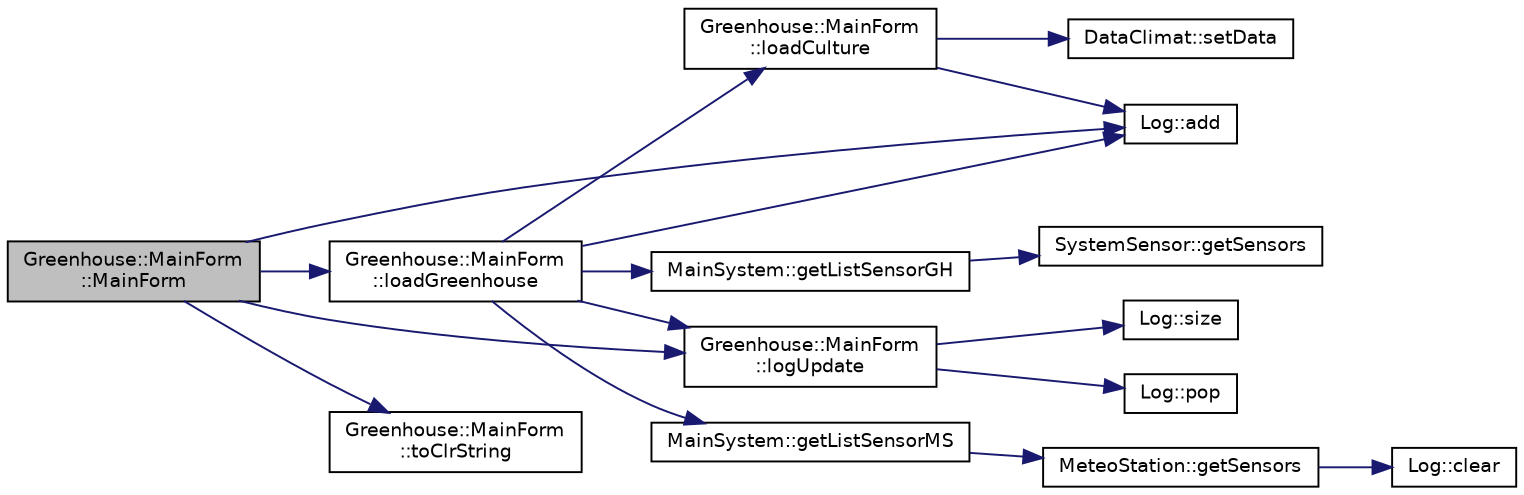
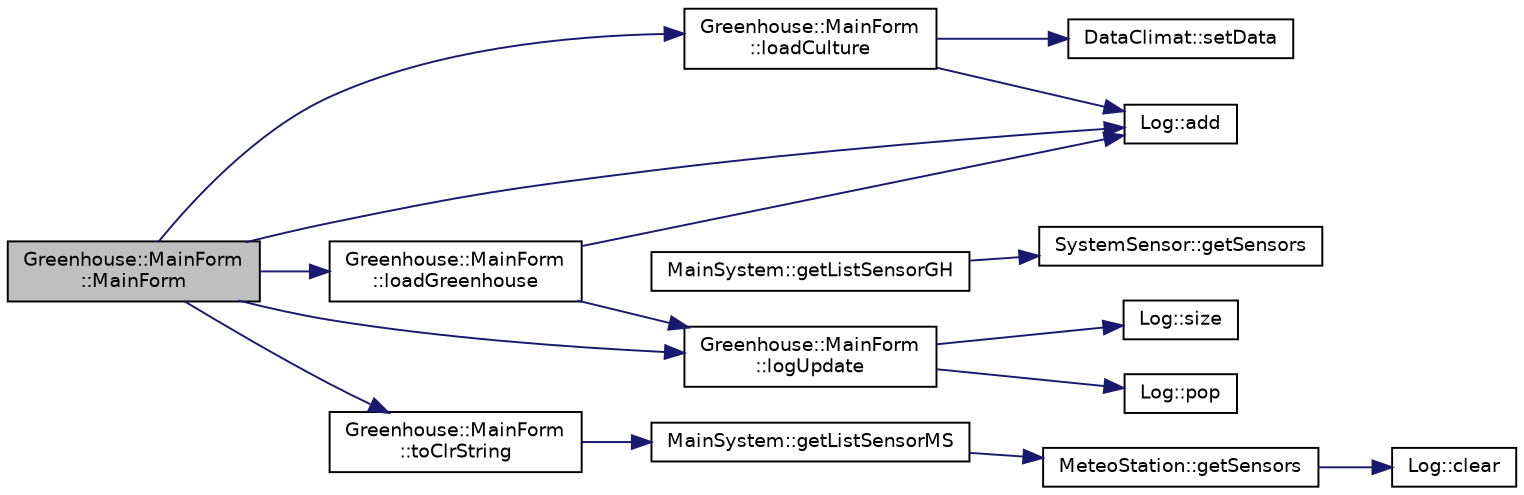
  digraph {
    rankdir=LR
    node [color=black fillcolor=white fontname=Helvetica fontsize=10 shape=record style=filled]
    edge [color=midnightblue fontname=Helvetica fontsize=10 labelfontname=Helvetica labelfontsize=10 style=solid]
    n1 [fillcolor=grey75 fontcolor=black height=0.2 label="Greenhouse::MainForm\l::MainForm" width=0.4]
    n2 [height=0.2 label="Log::add" width=0.4]
    n3 [height=0.2 label="Greenhouse::MainForm\l::loadCulture" width=0.4]
    n4 [height=0.2 label="Greenhouse::MainForm\l::loadGreenhouse" width=0.4]
    n5 [height=0.2 label="Greenhouse::MainForm\l::logUpdate" width=0.4]
    n6 [height=0.2 label="Greenhouse::MainForm\l::toClrString" width=0.4]
    n7 [height=0.2 label="DataClimat::setData" width=0.4]
    n8 [height=0.2 label="MainSystem::getListSensorGH" width=0.4]
    n9 [height=0.2 label="MainSystem::getListSensorMS" width=0.4]
    n10 [height=0.2 label="Log::pop" width=0.4]
    n11 [height=0.2 label="Log::size" width=0.4]
    n12 [height=0.2 label="SystemSensor::getSensors" width=0.4]
    n13 [height=0.2 label="MeteoStation::getSensors" width=0.4]
    n14 [height=0.2 label="Log::clear" width=0.4]
    n1 -> n2
-   n4 -> n3
+   n1 -> n3
    n1 -> n4
    n1 -> n5
    n1 -> n6
    n3 -> n2
    n3 -> n7
    n4 -> n2
    n4 -> n5
-   n4 -> n8
-   n4 -> n9
+   n6 -> n9
    n5 -> n10
    n5 -> n11
    n8 -> n12
    n9 -> n13
    n13 -> n14
  }
